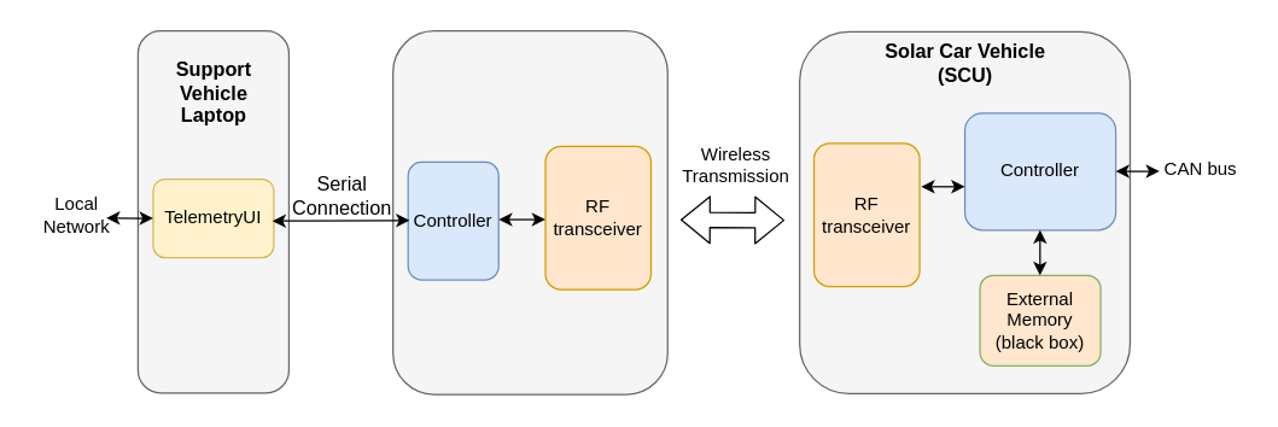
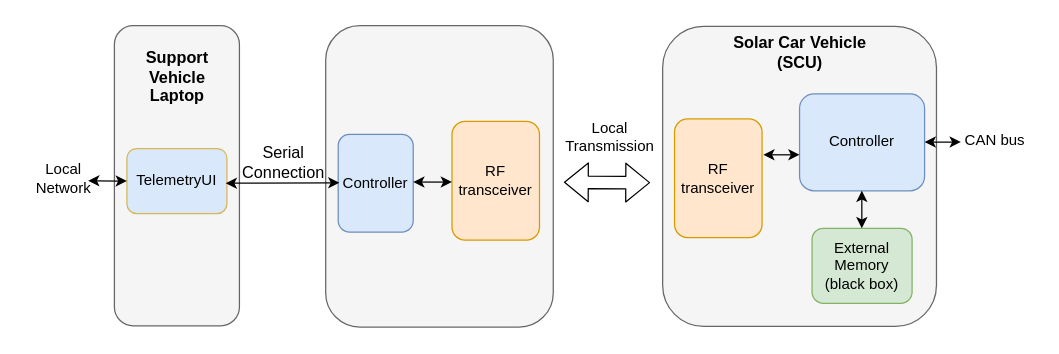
  <mxCell id="0" />
  <mxCell id="1" parent="0" />
  <mxCell id="2" value="" style="rounded=1;whiteSpace=wrap;html=1;fillColor=#f5f5f5;strokeColor=#666666;fontColor=#333333;" parent="1" vertex="1"><mxGeometry x="529.5" y="20.5" width="219" height="240" as="geometry" /></mxCell>
  <mxCell id="3" value="" style="rounded=1;whiteSpace=wrap;html=1;fillColor=#f5f5f5;strokeColor=#666666;fontColor=#333333;" parent="1" vertex="1"><mxGeometry x="260" y="20" width="182" height="241" as="geometry" /></mxCell>
  <mxCell id="4" value="RF&lt;br&gt;transceiver" style="rounded=1;whiteSpace=wrap;html=1;fillColor=#ffe6cc;strokeColor=#d79b00;" parent="1" vertex="1"><mxGeometry x="539" y="94.5" width="70" height="95" as="geometry" /></mxCell>
  <mxCell id="5" value="Solar Car Vehicle&lt;br&gt;(SCU)" style="text;html=1;align=center;verticalAlign=middle;resizable=0;points=[];autosize=1;fontStyle=1;fontSize=13;" parent="1" vertex="1"><mxGeometry x="589" y="21" width="100" height="40" as="geometry" /></mxCell>
  <mxCell id="6" value="CAN bus" style="text;html=1;align=center;verticalAlign=middle;resizable=0;points=[];autosize=1;" parent="1" vertex="1"><mxGeometry x="765" y="102" width="60" height="20" as="geometry" /></mxCell>
  <mxCell id="7" value="Controller" style="rounded=1;whiteSpace=wrap;html=1;fillColor=#dae8fc;strokeColor=#6c8ebf;" parent="1" vertex="1"><mxGeometry x="639" y="74.5" width="100" height="77.5" as="geometry" /></mxCell>
- <mxCell id="8" value="External Memory&lt;br&gt;(black box)" style="rounded=1;whiteSpace=wrap;html=1;fillColor=#ffe6cc;strokeColor=#82b366;" parent="1" vertex="1"><mxGeometry x="649" y="182" width="80" height="60" as="geometry" /></mxCell>
+ <mxCell id="8" value="External Memory&lt;br&gt;(black box)" style="rounded=1;whiteSpace=wrap;html=1;fillColor=#d5e8d4;strokeColor=#82b366;" parent="1" vertex="1"><mxGeometry x="649" y="182" width="80" height="60" as="geometry" /></mxCell>
  <mxCell id="9" value="Controller" style="rounded=1;whiteSpace=wrap;html=1;fillColor=#dae8fc;strokeColor=#6c8ebf;" parent="1" vertex="1"><mxGeometry x="270" y="107" width="60" height="78" as="geometry" /></mxCell>
  <mxCell id="10" value="" style="rounded=1;whiteSpace=wrap;html=1;fillColor=#f5f5f5;strokeColor=#666666;fontColor=#333333;" parent="1" vertex="1"><mxGeometry x="91" y="20" width="100" height="240" as="geometry" /></mxCell>
  <mxCell id="11" value="Support&lt;br&gt;Vehicle&lt;br style=&quot;font-size: 13px&quot;&gt;Laptop" style="text;html=1;align=center;verticalAlign=middle;resizable=0;points=[];autosize=1;fontStyle=1;fontSize=13;" parent="1" vertex="1"><mxGeometry x="111" y="35" width="60" height="52" as="geometry" /></mxCell>
  <mxCell id="12" value="RF&lt;br&gt;transceiver" style="rounded=1;whiteSpace=wrap;html=1;fillColor=#ffe6cc;strokeColor=#d79b00;" parent="1" vertex="1"><mxGeometry x="361" y="96.5" width="70" height="95" as="geometry" /></mxCell>
- <mxCell id="13" value="Wireless&lt;br&gt;Transmission" style="text;html=1;align=center;verticalAlign=middle;resizable=0;points=[];autosize=1;" parent="1" vertex="1"><mxGeometry x="441.5" y="94.25" width="90" height="30" as="geometry" /></mxCell>
- <mxCell id="14" value="TelemetryUI" style="rounded=1;whiteSpace=wrap;html=1;fillColor=#fff2cc;strokeColor=#d6b656;" parent="1" vertex="1"><mxGeometry x="101" y="118.25" width="80" height="52" as="geometry" /></mxCell>
+ <mxCell id="13" value="Local&lt;br&gt;Transmission" style="text;html=1;align=center;verticalAlign=middle;resizable=0;points=[];autosize=1;" parent="1" vertex="1"><mxGeometry x="441.5" y="94.25" width="90" height="30" as="geometry" /></mxCell>
+ <mxCell id="14" value="TelemetryUI" style="rounded=1;whiteSpace=wrap;html=1;fillColor=#dae8fc;strokeColor=#d6b656;" parent="1" vertex="1"><mxGeometry x="101" y="118.25" width="80" height="52" as="geometry" /></mxCell>
  <mxCell id="15" value="Serial&lt;br&gt;Connection" style="text;html=1;align=center;verticalAlign=middle;resizable=0;points=[];autosize=1;fontSize=13;" parent="1" vertex="1"><mxGeometry x="185.5" y="109.25" width="80" height="40" as="geometry" /></mxCell>
  <mxCell id="16" value="" style="endArrow=classic;startArrow=classic;html=1;" parent="1" edge="1"><mxGeometry width="50" height="50" relative="1" as="geometry"><mxPoint x="739" y="113.05" as="sourcePoint" /><mxPoint x="768" y="113" as="targetPoint" /></mxGeometry></mxCell>
  <mxCell id="17" value="" style="endArrow=classic;startArrow=classic;html=1;" parent="1" edge="1"><mxGeometry width="50" height="50" relative="1" as="geometry"><mxPoint x="610" y="123.25" as="sourcePoint" /><mxPoint x="639" y="123.25" as="targetPoint" /></mxGeometry></mxCell>
  <mxCell id="18" value="" style="shape=flexArrow;endArrow=classic;startArrow=classic;html=1;" parent="1" edge="1"><mxGeometry width="100" height="100" relative="1" as="geometry"><mxPoint x="450.5" y="145.21" as="sourcePoint" /><mxPoint x="519.5" y="145.5" as="targetPoint" /></mxGeometry></mxCell>
  <mxCell id="19" value="" style="endArrow=classic;startArrow=classic;html=1;" parent="1" edge="1"><mxGeometry width="50" height="50" relative="1" as="geometry"><mxPoint x="688.8" y="152" as="sourcePoint" /><mxPoint x="688.8" y="182" as="targetPoint" /></mxGeometry></mxCell>
  <mxCell id="20" value="" style="endArrow=classic;startArrow=classic;html=1;" parent="1" edge="1"><mxGeometry width="50" height="50" relative="1" as="geometry"><mxPoint x="330" y="145.05" as="sourcePoint" /><mxPoint x="361" y="145.05" as="targetPoint" /></mxGeometry></mxCell>
  <mxCell id="21" value="" style="endArrow=classic;startArrow=classic;html=1;" parent="1" edge="1"><mxGeometry width="50" height="50" relative="1" as="geometry"><mxPoint x="180" y="146" as="sourcePoint" /><mxPoint x="271" y="145.6" as="targetPoint" /></mxGeometry></mxCell>
  <mxCell id="22" value="" style="endArrow=classic;startArrow=classic;html=1;" parent="1" edge="1"><mxGeometry width="50" height="50" relative="1" as="geometry"><mxPoint x="70" y="144" as="sourcePoint" /><mxPoint x="101" y="144.25" as="targetPoint" /></mxGeometry></mxCell>
  <mxCell id="23" value="Local&lt;br&gt;Network" style="text;html=1;align=center;verticalAlign=middle;resizable=0;points=[];autosize=1;strokeColor=none;" parent="1" vertex="1"><mxGeometry x="20" y="127" width="60" height="30" as="geometry" /></mxCell>
